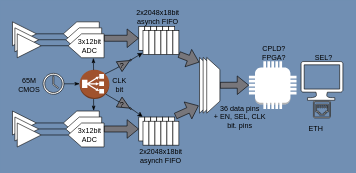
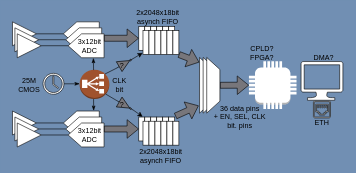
  <mxCell id="0" />
  <mxCell id="1" parent="0" />
  <mxCell id="2" value="" style="shape=offPageConnector;whiteSpace=wrap;html=1;rotation=90;" parent="1" vertex="1"><mxGeometry x="115" y="26" width="40" height="60" as="geometry" /></mxCell>
  <mxCell id="3" value="" style="shape=offPageConnector;whiteSpace=wrap;html=1;rotation=90;" parent="1" vertex="1"><mxGeometry x="119" y="36" width="40" height="60" as="geometry" /></mxCell>
  <mxCell id="4" value="" style="shape=offPageConnector;whiteSpace=wrap;html=1;rotation=90;" parent="1" vertex="1"><mxGeometry x="123" y="46" width="40" height="60" as="geometry" /></mxCell>
  <mxCell id="5" value="" style="shape=offPageConnector;whiteSpace=wrap;html=1;rotation=90;" parent="1" vertex="1"><mxGeometry x="115" y="175" width="40" height="60" as="geometry" /></mxCell>
  <mxCell id="6" value="" style="shape=offPageConnector;whiteSpace=wrap;html=1;rotation=90;" parent="1" vertex="1"><mxGeometry x="119" y="185" width="40" height="60" as="geometry" /></mxCell>
  <mxCell id="7" value="" style="shape=offPageConnector;whiteSpace=wrap;html=1;rotation=90;" parent="1" vertex="1"><mxGeometry x="123" y="195" width="40" height="60" as="geometry" /></mxCell>
  <mxCell id="8" value="" style="triangle;whiteSpace=wrap;html=1;" parent="1" vertex="1"><mxGeometry x="20" y="36" width="40" height="40" as="geometry" /></mxCell>
  <mxCell id="9" value="" style="triangle;whiteSpace=wrap;html=1;" parent="1" vertex="1"><mxGeometry x="24" y="46" width="40" height="40" as="geometry" /></mxCell>
  <mxCell id="10" value="" style="triangle;whiteSpace=wrap;html=1;" parent="1" vertex="1"><mxGeometry x="28" y="56" width="40" height="40" as="geometry" /></mxCell>
  <mxCell id="11" value="" style="triangle;whiteSpace=wrap;html=1;" parent="1" vertex="1"><mxGeometry x="20" y="185" width="40" height="40" as="geometry" /></mxCell>
  <mxCell id="12" value="" style="triangle;whiteSpace=wrap;html=1;" parent="1" vertex="1"><mxGeometry x="24" y="195" width="40" height="40" as="geometry" /></mxCell>
  <mxCell id="13" style="edgeStyle=orthogonalEdgeStyle;rounded=0;orthogonalLoop=1;jettySize=auto;html=1;entryX=0.5;entryY=1;entryDx=0;entryDy=0;strokeColor=default;curved=0;startArrow=none;startFill=0;endArrow=none;endFill=0;" parent="1" source="14" target="7" edge="1"><mxGeometry relative="1" as="geometry" /></mxCell>
  <mxCell id="14" value="" style="triangle;whiteSpace=wrap;html=1;" parent="1" vertex="1"><mxGeometry x="28" y="205" width="40" height="40" as="geometry" /></mxCell>
  <mxCell id="15" style="edgeStyle=orthogonalEdgeStyle;rounded=0;orthogonalLoop=1;jettySize=auto;html=1;entryX=0.5;entryY=1;entryDx=0;entryDy=0;strokeColor=default;curved=0;startArrow=none;startFill=0;endArrow=none;endFill=0;" parent="1" edge="1"><mxGeometry relative="1" as="geometry"><mxPoint x="64" y="214.92" as="sourcePoint" /><mxPoint x="109" y="214.92" as="targetPoint" /></mxGeometry></mxCell>
  <mxCell id="16" style="edgeStyle=orthogonalEdgeStyle;rounded=0;orthogonalLoop=1;jettySize=auto;html=1;entryX=0.5;entryY=1;entryDx=0;entryDy=0;strokeColor=default;curved=0;startArrow=none;startFill=0;endArrow=none;endFill=0;" parent="1" edge="1"><mxGeometry relative="1" as="geometry"><mxPoint x="60" y="204.91" as="sourcePoint" /><mxPoint x="105" y="204.91" as="targetPoint" /></mxGeometry></mxCell>
  <mxCell id="17" style="edgeStyle=orthogonalEdgeStyle;rounded=0;orthogonalLoop=1;jettySize=auto;html=1;entryX=0.5;entryY=1;entryDx=0;entryDy=0;strokeColor=default;curved=0;startArrow=none;startFill=0;endArrow=none;endFill=0;" parent="1" edge="1"><mxGeometry relative="1" as="geometry"><mxPoint x="68" y="75.89" as="sourcePoint" /><mxPoint x="113" y="75.89" as="targetPoint" /></mxGeometry></mxCell>
  <mxCell id="18" style="edgeStyle=orthogonalEdgeStyle;rounded=0;orthogonalLoop=1;jettySize=auto;html=1;entryX=0.5;entryY=1;entryDx=0;entryDy=0;strokeColor=default;curved=0;startArrow=none;startFill=0;endArrow=none;endFill=0;" parent="1" edge="1"><mxGeometry relative="1" as="geometry"><mxPoint x="64" y="65.86" as="sourcePoint" /><mxPoint x="109" y="65.86" as="targetPoint" /></mxGeometry></mxCell>
  <mxCell id="19" style="edgeStyle=orthogonalEdgeStyle;rounded=0;orthogonalLoop=1;jettySize=auto;html=1;entryX=0.5;entryY=1;entryDx=0;entryDy=0;strokeColor=default;curved=0;startArrow=none;startFill=0;endArrow=none;endFill=0;" parent="1" edge="1"><mxGeometry relative="1" as="geometry"><mxPoint x="60" y="56" as="sourcePoint" /><mxPoint x="105" y="56" as="targetPoint" /></mxGeometry></mxCell>
  <mxCell id="20" value="&lt;div&gt;3x12bit&lt;/div&gt;&lt;div&gt;ADC&lt;/div&gt;" style="text;html=1;align=center;verticalAlign=middle;whiteSpace=wrap;rounded=0;" parent="1" vertex="1"><mxGeometry x="131" y="68.5" width="36" height="15" as="geometry" /></mxCell>
  <mxCell id="21" value="&lt;div&gt;3x12bit&lt;/div&gt;&lt;div&gt;ADC&lt;/div&gt;" style="text;html=1;align=center;verticalAlign=middle;whiteSpace=wrap;rounded=0;" parent="1" vertex="1"><mxGeometry x="131" y="217.5" width="36" height="15" as="geometry" /></mxCell>
  <mxCell id="22" value="" style="rounded=0;whiteSpace=wrap;html=1;" parent="1" vertex="1"><mxGeometry x="231" y="43.5" width="10" height="40" as="geometry" /></mxCell>
  <mxCell id="23" value="" style="rounded=0;whiteSpace=wrap;html=1;" parent="1" vertex="1"><mxGeometry x="241" y="43.5" width="10" height="40" as="geometry" /></mxCell>
  <mxCell id="24" value="" style="rounded=0;whiteSpace=wrap;html=1;" parent="1" vertex="1"><mxGeometry x="251" y="43.5" width="10" height="40" as="geometry" /></mxCell>
  <mxCell id="25" value="" style="rounded=0;whiteSpace=wrap;html=1;" parent="1" vertex="1"><mxGeometry x="261" y="43.5" width="10" height="40" as="geometry" /></mxCell>
  <mxCell id="26" value="" style="rounded=0;whiteSpace=wrap;html=1;" parent="1" vertex="1"><mxGeometry x="271" y="43.5" width="10" height="40" as="geometry" /></mxCell>
  <mxCell id="27" value="" style="rounded=0;whiteSpace=wrap;html=1;" parent="1" vertex="1"><mxGeometry x="281" y="43.5" width="10" height="40" as="geometry" /></mxCell>
  <mxCell id="28" value="" style="rounded=0;whiteSpace=wrap;html=1;" parent="1" vertex="1"><mxGeometry x="231" y="195" width="10" height="40" as="geometry" /></mxCell>
  <mxCell id="29" value="" style="rounded=0;whiteSpace=wrap;html=1;" parent="1" vertex="1"><mxGeometry x="241" y="195" width="10" height="40" as="geometry" /></mxCell>
  <mxCell id="30" value="" style="rounded=0;whiteSpace=wrap;html=1;" parent="1" vertex="1"><mxGeometry x="251" y="195" width="10" height="40" as="geometry" /></mxCell>
  <mxCell id="31" value="" style="rounded=0;whiteSpace=wrap;html=1;" parent="1" vertex="1"><mxGeometry x="261" y="195" width="10" height="40" as="geometry" /></mxCell>
  <mxCell id="32" value="" style="rounded=0;whiteSpace=wrap;html=1;" parent="1" vertex="1"><mxGeometry x="271" y="195" width="10" height="40" as="geometry" /></mxCell>
  <mxCell id="33" value="" style="rounded=0;whiteSpace=wrap;html=1;" parent="1" vertex="1"><mxGeometry x="281" y="195" width="10" height="40" as="geometry" /></mxCell>
  <mxCell id="34" value="" style="shape=flexArrow;endArrow=classic;html=1;rounded=0;entryX=1;entryY=0.5;entryDx=0;entryDy=0;exitX=0.25;exitY=0;exitDx=0;exitDy=0;fillColor=#77767b;" parent="1" source="7" edge="1"><mxGeometry width="50" height="50" relative="1" as="geometry"><mxPoint x="181" y="215" as="sourcePoint" /><mxPoint x="231" y="214.94" as="targetPoint" /><Array as="points" /></mxGeometry></mxCell>
  <mxCell id="35" value="" style="shape=flexArrow;endArrow=classic;html=1;rounded=0;entryX=1;entryY=0.5;entryDx=0;entryDy=0;exitX=0.25;exitY=0;exitDx=0;exitDy=0;fillColor=#77767b;" parent="1" edge="1"><mxGeometry width="50" height="50" relative="1" as="geometry"><mxPoint x="173" y="63.45" as="sourcePoint" /><mxPoint x="231" y="63.39" as="targetPoint" /><Array as="points" /></mxGeometry></mxCell>
  <mxCell id="36" value="&lt;div&gt;2x2048x18bit&lt;/div&gt;&lt;div&gt;asynch FIFO&lt;/div&gt;" style="text;html=1;align=center;verticalAlign=middle;whiteSpace=wrap;rounded=0;" parent="1" vertex="1"><mxGeometry x="240" y="20.5" width="46" height="15" as="geometry" /></mxCell>
- <mxCell id="37" value="&lt;div&gt;&lt;br&gt;&lt;/div&gt;&lt;div&gt;65M&lt;/div&gt;&lt;div&gt;CMOS&lt;br&gt;&lt;/div&gt;" style="text;html=1;align=center;verticalAlign=middle;whiteSpace=wrap;rounded=0;" parent="1" vertex="1"><mxGeometry x="22" y="122" width="52" height="23" as="geometry" /></mxCell>
+ <mxCell id="37" value="&lt;div&gt;&lt;br&gt;&lt;/div&gt;&lt;div&gt;25M&lt;/div&gt;&lt;div&gt;CMOS&lt;br&gt;&lt;/div&gt;" style="text;html=1;align=center;verticalAlign=middle;whiteSpace=wrap;rounded=0;" parent="1" vertex="1"><mxGeometry x="22" y="122" width="52" height="23" as="geometry" /></mxCell>
  <mxCell id="38" value="" style="sketch=0;pointerEvents=1;shadow=0;dashed=0;html=1;labelPosition=center;verticalLabelPosition=bottom;verticalAlign=top;outlineConnect=0;align=center;shape=mxgraph.office.concepts.clock;" parent="1" vertex="1"><mxGeometry x="71" y="122" width="35" height="35" as="geometry" /></mxCell>
  <mxCell id="39" value="" style="outlineConnect=0;dashed=0;verticalLabelPosition=bottom;verticalAlign=top;align=center;html=1;shape=mxgraph.aws3.classic_load_balancer;fillColor=#a0522d;fontColor=#ffffff;strokeColor=#6D1F00;" parent="1" vertex="1"><mxGeometry x="132.25" y="116" width="49.5" height="49" as="geometry" /></mxCell>
  <mxCell id="40" style="edgeStyle=orthogonalEdgeStyle;rounded=0;orthogonalLoop=1;jettySize=auto;html=1;entryX=0.5;entryY=1;entryDx=0;entryDy=0;strokeColor=default;curved=0;startArrow=none;startFill=0;endArrow=classicThin;endFill=1;" parent="1" source="38" edge="1"><mxGeometry relative="1" as="geometry"><mxPoint x="87.25" y="139.42" as="sourcePoint" /><mxPoint x="132.25" y="139.42" as="targetPoint" /></mxGeometry></mxCell>
  <mxCell id="41" style="edgeStyle=orthogonalEdgeStyle;rounded=0;orthogonalLoop=1;jettySize=auto;html=1;strokeColor=default;curved=0;startArrow=none;startFill=0;endArrow=classicThin;endFill=1;entryX=1.012;entryY=0.297;entryDx=0;entryDy=0;entryPerimeter=0;" parent="1" target="4" edge="1"><mxGeometry relative="1" as="geometry"><mxPoint x="155.45" y="116.58" as="sourcePoint" /><mxPoint x="161" y="106" as="targetPoint" /></mxGeometry></mxCell>
  <mxCell id="42" style="edgeStyle=orthogonalEdgeStyle;rounded=0;orthogonalLoop=1;jettySize=auto;html=1;strokeColor=default;curved=0;startArrow=none;startFill=0;endArrow=classicThin;endFill=1;entryX=-0.013;entryY=0.156;entryDx=0;entryDy=0;entryPerimeter=0;" parent="1" target="5" edge="1"><mxGeometry relative="1" as="geometry"><mxPoint x="155.45" y="164.98" as="sourcePoint" /><mxPoint x="155" y="144.4" as="targetPoint" /></mxGeometry></mxCell>
  <mxCell id="43" value="&lt;div&gt;CLK&lt;/div&gt;&lt;div&gt;bit&lt;br&gt;&lt;/div&gt;" style="text;html=1;align=center;verticalAlign=middle;whiteSpace=wrap;rounded=0;" parent="1" vertex="1"><mxGeometry x="173" y="130" width="52" height="23" as="geometry" /></mxCell>
  <mxCell id="44" value="" style="rounded=0;whiteSpace=wrap;html=1;" parent="1" vertex="1"><mxGeometry x="238" y="50.5" width="10" height="40" as="geometry" /></mxCell>
  <mxCell id="45" value="" style="rounded=0;whiteSpace=wrap;html=1;" parent="1" vertex="1"><mxGeometry x="248" y="50.5" width="10" height="40" as="geometry" /></mxCell>
  <mxCell id="46" value="" style="rounded=0;whiteSpace=wrap;html=1;" parent="1" vertex="1"><mxGeometry x="258" y="50.5" width="10" height="40" as="geometry" /></mxCell>
  <mxCell id="47" value="" style="rounded=0;whiteSpace=wrap;html=1;" parent="1" vertex="1"><mxGeometry x="268" y="50.5" width="10" height="40" as="geometry" /></mxCell>
  <mxCell id="48" value="" style="rounded=0;whiteSpace=wrap;html=1;" parent="1" vertex="1"><mxGeometry x="278" y="50.5" width="10" height="40" as="geometry" /></mxCell>
  <mxCell id="49" value="" style="rounded=0;whiteSpace=wrap;html=1;" parent="1" vertex="1"><mxGeometry x="288" y="50.5" width="10" height="40" as="geometry" /></mxCell>
  <mxCell id="50" value="" style="rounded=0;whiteSpace=wrap;html=1;" parent="1" vertex="1"><mxGeometry x="238" y="202" width="10" height="40" as="geometry" /></mxCell>
  <mxCell id="51" value="" style="rounded=0;whiteSpace=wrap;html=1;" parent="1" vertex="1"><mxGeometry x="248" y="202" width="10" height="40" as="geometry" /></mxCell>
  <mxCell id="52" value="" style="rounded=0;whiteSpace=wrap;html=1;" parent="1" vertex="1"><mxGeometry x="258" y="202" width="10" height="40" as="geometry" /></mxCell>
  <mxCell id="53" value="" style="rounded=0;whiteSpace=wrap;html=1;" parent="1" vertex="1"><mxGeometry x="268" y="202" width="10" height="40" as="geometry" /></mxCell>
  <mxCell id="54" value="" style="rounded=0;whiteSpace=wrap;html=1;" parent="1" vertex="1"><mxGeometry x="278" y="202" width="10" height="40" as="geometry" /></mxCell>
  <mxCell id="55" value="" style="rounded=0;whiteSpace=wrap;html=1;" parent="1" vertex="1"><mxGeometry x="288" y="202" width="10" height="40" as="geometry" /></mxCell>
  <mxCell id="56" value="" style="verticalLabelPosition=bottom;shadow=0;dashed=0;align=center;html=1;verticalAlign=top;shape=mxgraph.electrical.logic_gates.inverter_2;rotation=-30;fillColor=#77767B;" parent="1" vertex="1"><mxGeometry x="191" y="95.73" width="33.93" height="19" as="geometry" /></mxCell>
  <mxCell id="57" value="" style="verticalLabelPosition=bottom;shadow=0;dashed=0;align=center;html=1;verticalAlign=top;shape=mxgraph.electrical.logic_gates.inverter_2;rotation=30;fillColor=#77767B;" parent="1" vertex="1"><mxGeometry x="191" y="166" width="33.93" height="19" as="geometry" /></mxCell>
  <mxCell id="58" style="rounded=0;orthogonalLoop=1;jettySize=auto;html=1;entryX=0;entryY=0.5;entryDx=0;entryDy=0;strokeColor=default;startArrow=none;startFill=0;endArrow=none;endFill=0;entryPerimeter=0;exitX=0.881;exitY=0.832;exitDx=0;exitDy=0;exitPerimeter=0;" parent="1" source="39" target="57" edge="1"><mxGeometry relative="1" as="geometry"><mxPoint x="173" y="158" as="sourcePoint" /><mxPoint x="218" y="158" as="targetPoint" /></mxGeometry></mxCell>
  <mxCell id="59" style="rounded=0;orthogonalLoop=1;jettySize=auto;html=1;entryX=0;entryY=0.5;entryDx=0;entryDy=0;strokeColor=default;startArrow=none;startFill=0;endArrow=none;endFill=0;entryPerimeter=0;exitX=0.855;exitY=0.145;exitDx=0;exitDy=0;exitPerimeter=0;" parent="1" source="39" target="56" edge="1"><mxGeometry relative="1" as="geometry"><mxPoint x="181" y="126" as="sourcePoint" /><mxPoint x="191" y="114.73" as="targetPoint" /><Array as="points" /></mxGeometry></mxCell>
  <mxCell id="60" style="rounded=0;orthogonalLoop=1;jettySize=auto;html=1;exitX=1;exitY=0.5;exitDx=0;exitDy=0;exitPerimeter=0;entryX=-0.061;entryY=0.936;entryDx=0;entryDy=0;entryPerimeter=0;" parent="1" source="56" target="44" edge="1"><mxGeometry relative="1" as="geometry" /></mxCell>
  <mxCell id="61" style="rounded=0;orthogonalLoop=1;jettySize=auto;html=1;exitX=1;exitY=0.5;exitDx=0;exitDy=0;exitPerimeter=0;entryX=0.644;entryY=-0.012;entryDx=0;entryDy=0;entryPerimeter=0;" parent="1" source="57" target="28" edge="1"><mxGeometry relative="1" as="geometry" /></mxCell>
  <mxCell id="62" value="?" style="text;html=1;align=center;verticalAlign=middle;whiteSpace=wrap;rounded=0;" parent="1" vertex="1"><mxGeometry x="197" y="105.73" width="12" height="9" as="geometry" /></mxCell>
  <mxCell id="63" value="?" style="text;html=1;align=center;verticalAlign=middle;whiteSpace=wrap;rounded=0;" parent="1" vertex="1"><mxGeometry x="197" y="169" width="12" height="9" as="geometry" /></mxCell>
  <mxCell id="64" value="" style="verticalLabelPosition=bottom;html=1;verticalAlign=top;align=center;shape=mxgraph.azure.computer;pointerEvents=1;" parent="1" vertex="1"><mxGeometry x="502" y="102.24" width="70" height="64.73" as="geometry" /></mxCell>
  <mxCell id="65" value="" style="sketch=0;pointerEvents=1;shadow=0;dashed=0;html=1;aspect=fixed;labelPosition=center;verticalLabelPosition=bottom;verticalAlign=top;align=center;outlineConnect=0;shape=mxgraph.vvd.ethernet_port;" parent="1" vertex="1"><mxGeometry x="522.75" y="167.99" width="28.5" height="28.5" as="geometry" /></mxCell>
  <mxCell id="66" value="" style="outlineConnect=0;dashed=0;verticalLabelPosition=bottom;verticalAlign=top;align=center;html=1;shape=mxgraph.aws3.coffee_pot;" parent="1" vertex="1"><mxGeometry x="415" y="102.01" width="79.5" height="79.5" as="geometry" /></mxCell>
- <mxCell id="67" value="CPLD? FPGA?" style="text;html=1;align=center;verticalAlign=middle;whiteSpace=wrap;rounded=0;" parent="1" vertex="1"><mxGeometry x="439" y="80.51" width="36" height="15" as="geometry" /></mxCell>
+ <mxCell id="67" value="CPLD? FPGA?" style="text;html=1;align=center;verticalAlign=middle;whiteSpace=wrap;rounded=0;" parent="1" vertex="1"><mxGeometry x="419" y="80.51" width="36" height="15" as="geometry" /></mxCell>
  <mxCell id="68" value="" style="shape=trapezoid;perimeter=trapezoidPerimeter;whiteSpace=wrap;html=1;fixedSize=1;rotation=90;" parent="1" vertex="1"><mxGeometry x="297" y="131" width="93" height="22" as="geometry" /></mxCell>
  <mxCell id="69" value="" style="shape=flexArrow;endArrow=classic;html=1;rounded=0;entryX=0.5;entryY=1;entryDx=0;entryDy=0;fillColor=#77767b;exitX=1;exitY=1;exitDx=0;exitDy=0;" parent="1" source="49" edge="1"><mxGeometry width="50" height="50" relative="1" as="geometry"><mxPoint x="301" y="96" as="sourcePoint" /><mxPoint x="332" y="103.51" as="targetPoint" /><Array as="points" /></mxGeometry></mxCell>
  <mxCell id="70" value="" style="shape=flexArrow;endArrow=classic;html=1;rounded=0;fillColor=#77767b;exitX=1.107;exitY=-0.038;exitDx=0;exitDy=0;exitPerimeter=0;" parent="1" source="33" edge="1"><mxGeometry width="50" height="50" relative="1" as="geometry"><mxPoint x="299" y="188" as="sourcePoint" /><mxPoint x="331" y="176" as="targetPoint" /><Array as="points" /></mxGeometry></mxCell>
  <mxCell id="71" value="" style="shape=flexArrow;endArrow=block;html=1;rounded=0;fillColor=#77767b;exitX=0.5;exitY=0;exitDx=0;exitDy=0;entryX=0;entryY=0.5;entryDx=0;entryDy=0;entryPerimeter=0;" parent="1" source="73" target="66" edge="1"><mxGeometry width="50" height="50" relative="1" as="geometry"><mxPoint x="385.714" y="147.518" as="sourcePoint" /><mxPoint x="415" y="136.485" as="targetPoint" /><Array as="points" /></mxGeometry></mxCell>
  <mxCell id="72" value="" style="shape=trapezoid;perimeter=trapezoidPerimeter;whiteSpace=wrap;html=1;fixedSize=1;rotation=90;" vertex="1" parent="1"><mxGeometry x="303" y="131" width="93" height="22" as="geometry" /></mxCell>
  <mxCell id="73" value="" style="shape=trapezoid;perimeter=trapezoidPerimeter;whiteSpace=wrap;html=1;fixedSize=1;rotation=90;" vertex="1" parent="1"><mxGeometry x="309" y="131" width="93" height="22" as="geometry" /></mxCell>
- <mxCell id="74" value="ETH" style="text;html=1;align=center;verticalAlign=middle;whiteSpace=wrap;rounded=0;" vertex="1" parent="1"><mxGeometry x="509.25" y="207.5" width="36" height="15" as="geometry" /></mxCell>
- <mxCell id="75" value="SEL?" style="text;html=1;align=center;verticalAlign=middle;whiteSpace=wrap;rounded=0;" vertex="1" parent="1"><mxGeometry x="522.25" y="88.51" width="36" height="15" as="geometry" /></mxCell>
+ <mxCell id="74" value="ETH" style="text;html=1;align=center;verticalAlign=middle;whiteSpace=wrap;rounded=0;" vertex="1" parent="1"><mxGeometry x="519.25" y="197.5" width="36" height="15" as="geometry" /></mxCell>
+ <mxCell id="75" value="DMA?" style="text;html=1;align=center;verticalAlign=middle;whiteSpace=wrap;rounded=0;" vertex="1" parent="1"><mxGeometry x="522.25" y="88.51" width="36" height="15" as="geometry" /></mxCell>
  <mxCell id="76" value="&lt;div&gt;2x2048x18bit&lt;/div&gt;&lt;div&gt;asynch FIFO&lt;/div&gt;" style="text;html=1;align=center;verticalAlign=middle;whiteSpace=wrap;rounded=0;" vertex="1" parent="1"><mxGeometry x="245" y="252" width="46" height="15" as="geometry" /></mxCell>
  <mxCell id="77" value="&lt;div&gt;36 data pins&lt;/div&gt;&lt;div&gt;+ EN, SEL, CLK bit. pins&lt;br&gt;&lt;/div&gt;" style="text;html=1;align=center;verticalAlign=middle;whiteSpace=wrap;rounded=0;" vertex="1" parent="1"><mxGeometry x="355" y="187" width="90" height="15" as="geometry" /></mxCell>
